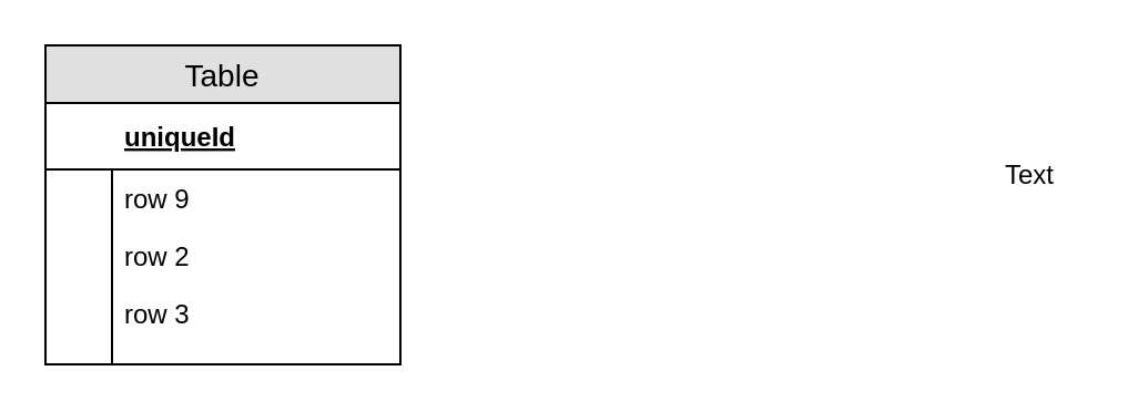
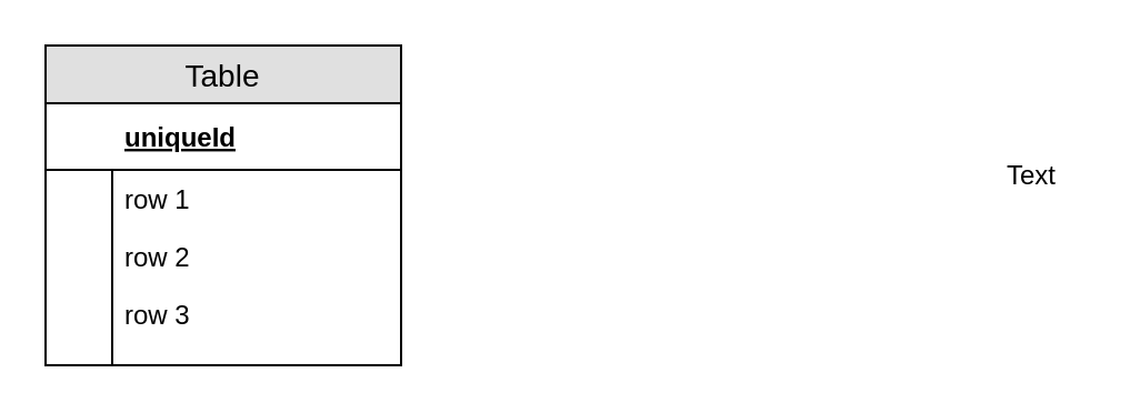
  <mxCell id="0" />
  <mxCell id="1" parent="0" />
  <mxCell id="2" value="Text" style="text;html=1;resizable=0;points=[];autosize=1;align=left;verticalAlign=top;spacingTop=-4;" vertex="1" parent="1"><mxGeometry x="451" y="69" width="40" height="20" as="geometry" /></mxCell>
  <mxCell id="3" value="Table" style="swimlane;fontStyle=0;childLayout=stackLayout;horizontal=1;startSize=26;fillColor=#e0e0e0;horizontalStack=0;resizeParent=1;resizeParentMax=0;resizeLast=0;collapsible=1;marginBottom=0;swimlaneFillColor=#ffffff;align=center;fontSize=14;" vertex="1" parent="1"><mxGeometry x="20" y="20" width="160" height="144" as="geometry" /></mxCell>
  <mxCell id="4" value="uniqueId" style="shape=partialRectangle;top=0;left=0;right=0;bottom=1;align=left;verticalAlign=middle;fillColor=none;spacingLeft=34;spacingRight=4;overflow=hidden;rotatable=0;points=[[0,0.5],[1,0.5]];portConstraint=eastwest;dropTarget=0;fontStyle=5;fontSize=12;" vertex="1" parent="3"><mxGeometry y="26" width="160" height="30" as="geometry" /></mxCell>
- <mxCell id="5" value="row 9" style="shape=partialRectangle;top=0;left=0;right=0;bottom=0;align=left;verticalAlign=top;fillColor=none;spacingLeft=34;spacingRight=4;overflow=hidden;rotatable=0;points=[[0,0.5],[1,0.5]];portConstraint=eastwest;dropTarget=0;fontSize=12;" vertex="1" parent="3"><mxGeometry y="56" width="160" height="26" as="geometry" /></mxCell>
+ <mxCell id="5" value="row 1" style="shape=partialRectangle;top=0;left=0;right=0;bottom=0;align=left;verticalAlign=top;fillColor=none;spacingLeft=34;spacingRight=4;overflow=hidden;rotatable=0;points=[[0,0.5],[1,0.5]];portConstraint=eastwest;dropTarget=0;fontSize=12;" vertex="1" parent="3"><mxGeometry y="56" width="160" height="26" as="geometry" /></mxCell>
  <mxCell id="6" value="" style="shape=partialRectangle;top=0;left=0;bottom=0;fillColor=none;align=left;verticalAlign=top;spacingLeft=4;spacingRight=4;overflow=hidden;rotatable=0;points=[];portConstraint=eastwest;part=1;fontSize=12;" vertex="1" connectable="0" parent="5"><mxGeometry width="30" height="26" as="geometry" /></mxCell>
  <mxCell id="7" value="row 2" style="shape=partialRectangle;top=0;left=0;right=0;bottom=0;align=left;verticalAlign=top;fillColor=none;spacingLeft=34;spacingRight=4;overflow=hidden;rotatable=0;points=[[0,0.5],[1,0.5]];portConstraint=eastwest;dropTarget=0;fontSize=12;" vertex="1" parent="3"><mxGeometry y="82" width="160" height="26" as="geometry" /></mxCell>
  <mxCell id="8" value="" style="shape=partialRectangle;top=0;left=0;bottom=0;fillColor=none;align=left;verticalAlign=top;spacingLeft=4;spacingRight=4;overflow=hidden;rotatable=0;points=[];portConstraint=eastwest;part=1;fontSize=12;" vertex="1" connectable="0" parent="7"><mxGeometry width="30" height="26" as="geometry" /></mxCell>
  <mxCell id="9" value="row 3" style="shape=partialRectangle;top=0;left=0;right=0;bottom=0;align=left;verticalAlign=top;fillColor=none;spacingLeft=34;spacingRight=4;overflow=hidden;rotatable=0;points=[[0,0.5],[1,0.5]];portConstraint=eastwest;dropTarget=0;fontSize=12;" vertex="1" parent="3"><mxGeometry y="108" width="160" height="26" as="geometry" /></mxCell>
  <mxCell id="10" value="" style="shape=partialRectangle;top=0;left=0;bottom=0;fillColor=none;align=left;verticalAlign=top;spacingLeft=4;spacingRight=4;overflow=hidden;rotatable=0;points=[];portConstraint=eastwest;part=1;fontSize=12;" vertex="1" connectable="0" parent="9"><mxGeometry width="30" height="26" as="geometry" /></mxCell>
  <mxCell id="11" value="" style="shape=partialRectangle;top=0;left=0;right=0;bottom=0;align=left;verticalAlign=top;fillColor=none;spacingLeft=34;spacingRight=4;overflow=hidden;rotatable=0;points=[[0,0.5],[1,0.5]];portConstraint=eastwest;dropTarget=0;fontSize=12;" vertex="1" parent="3"><mxGeometry y="134" width="160" height="10" as="geometry" /></mxCell>
  <mxCell id="12" value="" style="shape=partialRectangle;top=0;left=0;bottom=0;fillColor=none;align=left;verticalAlign=top;spacingLeft=4;spacingRight=4;overflow=hidden;rotatable=0;points=[];portConstraint=eastwest;part=1;fontSize=12;" vertex="1" connectable="0" parent="11"><mxGeometry width="30" height="10" as="geometry" /></mxCell>
